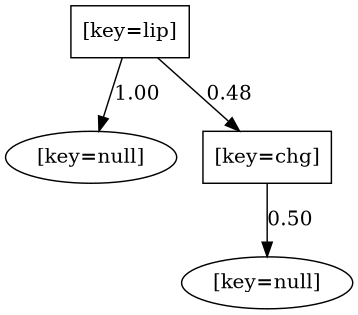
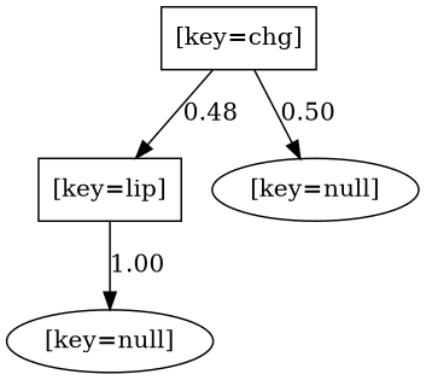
  digraph {
    node [shape=box]
    n1 [label="[key=lip]"]
    n2 [label="[key=null]" shape=ellipse]
    n3 [label="[key=chg]"]
    n4 [label="[key=null]" shape=ellipse]
    n1 -> n2 [label=1.00]
-   n1 -> n3 [label=0.48]
+   n3 -> n1 [label=0.48]
    n3 -> n4 [label=0.50]
  }
